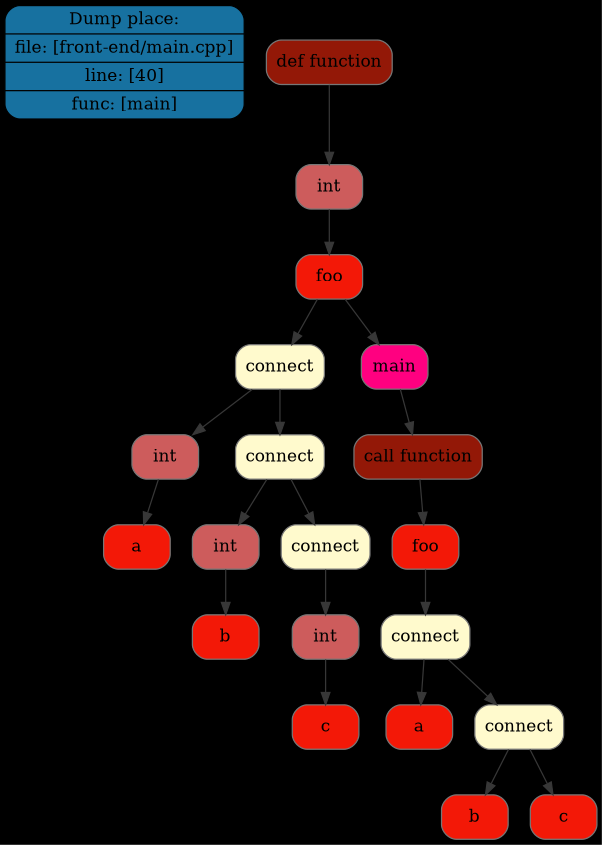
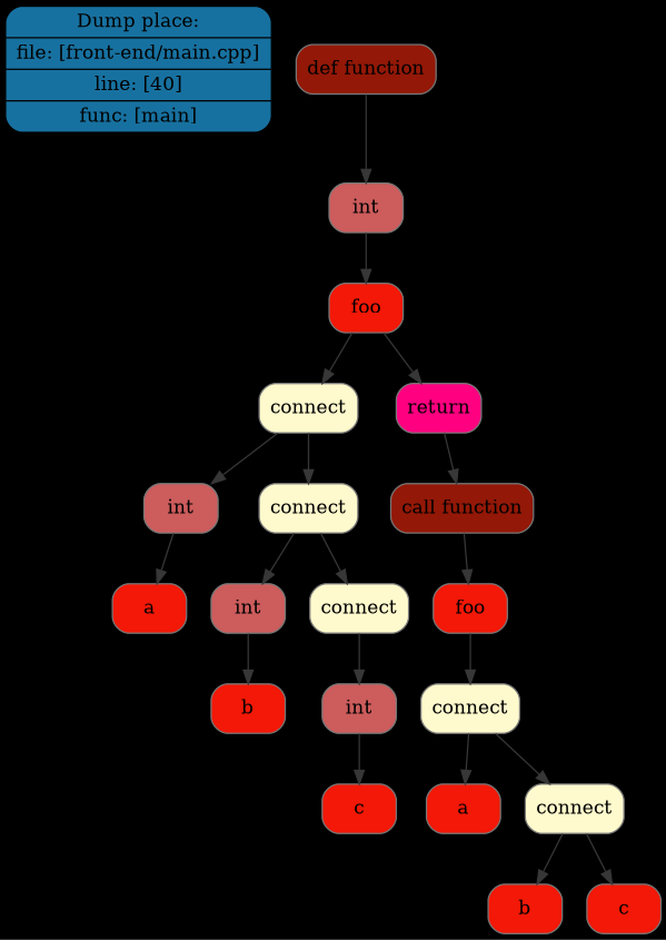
  digraph {
    bgcolor="#000000"
    rankdir=TB
    node [color="#777777" fillcolor="#f31807" shape=Mrecord style=filled]
    edge [color="#373737"]
    n1 [color="#000000" fillcolor="#1771a0" label=" { Dump place: | file: [front-end/main.cpp] | line: [40] | func: [main] } "]
    n2 [fillcolor="#931807" label="def function"]
    n3 [fillcolor="#CD5C5C" label=int]
    n4 [label=foo]
    n5 [fillcolor="#FFFACD" label=connect]
-   n6 [fillcolor="#FF0080" label=main]
+   n6 [fillcolor="#FF0080" label=return]
    n7 [fillcolor="#CD5C5C" label=int]
    n8 [fillcolor="#FFFACD" label=connect]
    n9 [label=a]
    n10 [fillcolor="#CD5C5C" label=int]
    n11 [fillcolor="#FFFACD" label=connect]
    n12 [label=b]
    n13 [fillcolor="#CD5C5C" label=int]
    n14 [label=c]
    n15 [fillcolor="#931807" label="call function"]
    n16 [label=foo]
    n17 [fillcolor="#FFFACD" label=connect]
    n18 [label=a]
    n19 [fillcolor="#FFFACD" label=connect]
    n20 [label=b]
    n21 [label=c]
    n2 -> n3
    n3 -> n4
    n4 -> n5
    n4 -> n6
    n5 -> n7
    n5 -> n8
    n6 -> n15
    n7 -> n9
    n8 -> n10
    n8 -> n11
    n10 -> n12
    n11 -> n13
    n13 -> n14
    n15 -> n16
    n16 -> n17
    n17 -> n18
    n17 -> n19
    n19 -> n20
    n19 -> n21
  }
